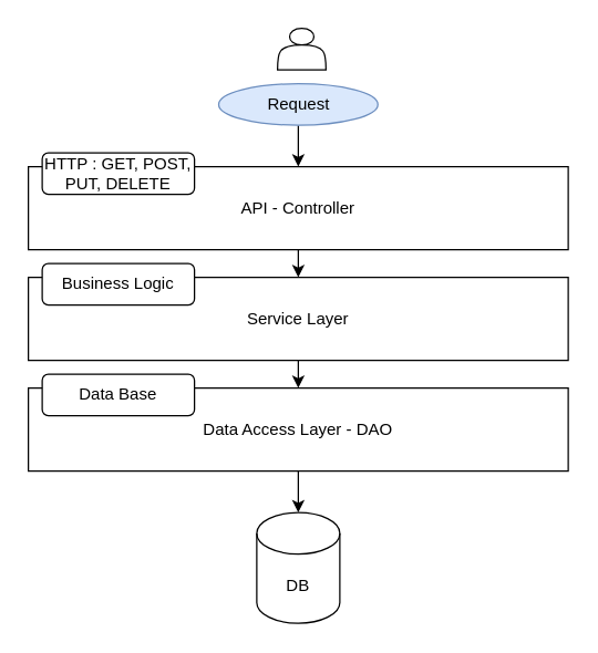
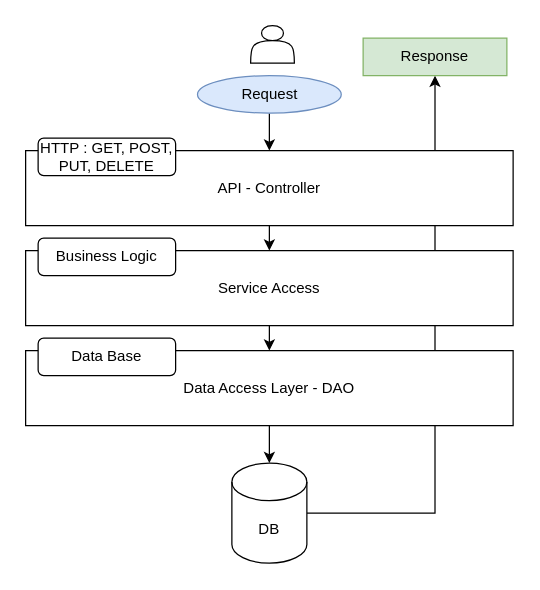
  <mxCell id="0" />
  <mxCell id="1" parent="0" />
+ <mxCell id="2" style="edgeStyle=orthogonalEdgeStyle;rounded=0;orthogonalLoop=1;jettySize=auto;html=1;entryX=0.5;entryY=1;entryDx=0;entryDy=0;" edge="1" parent="1" source="14" target="15"><mxGeometry relative="1" as="geometry" /></mxCell>
  <mxCell id="3" style="edgeStyle=orthogonalEdgeStyle;rounded=0;orthogonalLoop=1;jettySize=auto;html=1;exitX=0.5;exitY=1;exitDx=0;exitDy=0;entryX=0.5;entryY=0;entryDx=0;entryDy=0;" edge="1" parent="1" source="4" target="8"><mxGeometry relative="1" as="geometry" /></mxCell>
- <mxCell id="4" value="Service Layer" style="rounded=0;whiteSpace=wrap;html=1;" vertex="1" parent="1"><mxGeometry x="20" y="200" width="390" height="60" as="geometry" /></mxCell>
+ <mxCell id="4" value="Service Access" style="rounded=0;whiteSpace=wrap;html=1;" vertex="1" parent="1"><mxGeometry x="20" y="200" width="390" height="60" as="geometry" /></mxCell>
  <mxCell id="5" style="edgeStyle=orthogonalEdgeStyle;rounded=0;orthogonalLoop=1;jettySize=auto;html=1;exitX=0.5;exitY=1;exitDx=0;exitDy=0;entryX=0.5;entryY=0;entryDx=0;entryDy=0;" edge="1" parent="1" source="6" target="4"><mxGeometry relative="1" as="geometry" /></mxCell>
  <mxCell id="6" value="API - Controller" style="rounded=0;whiteSpace=wrap;html=1;" vertex="1" parent="1"><mxGeometry x="20" y="120" width="390" height="60" as="geometry" /></mxCell>
  <mxCell id="7" value="" style="edgeStyle=orthogonalEdgeStyle;rounded=0;orthogonalLoop=1;jettySize=auto;html=1;" edge="1" parent="1" source="8" target="14"><mxGeometry relative="1" as="geometry" /></mxCell>
  <mxCell id="8" value="Data Access Layer - DAO" style="rounded=0;whiteSpace=wrap;html=1;" vertex="1" parent="1"><mxGeometry x="20" y="280" width="390" height="60" as="geometry" /></mxCell>
  <mxCell id="9" value="Data Base" style="rounded=1;whiteSpace=wrap;html=1;" vertex="1" parent="1"><mxGeometry x="30" y="270" width="110" height="30" as="geometry" /></mxCell>
  <mxCell id="10" value="Business Logic" style="rounded=1;whiteSpace=wrap;html=1;" vertex="1" parent="1"><mxGeometry x="30" y="190" width="110" height="30" as="geometry" /></mxCell>
  <mxCell id="11" value="HTTP : GET, POST, PUT, DELETE" style="rounded=1;whiteSpace=wrap;html=1;" vertex="1" parent="1"><mxGeometry x="30" y="110" width="110" height="30" as="geometry" /></mxCell>
  <mxCell id="12" value="" style="edgeStyle=orthogonalEdgeStyle;rounded=0;orthogonalLoop=1;jettySize=auto;html=1;" edge="1" parent="1" source="13" target="6"><mxGeometry relative="1" as="geometry" /></mxCell>
  <mxCell id="13" value="Request" style="ellipse;whiteSpace=wrap;html=1;fillColor=#dae8fc;strokeColor=#6c8ebf;" vertex="1" parent="1"><mxGeometry x="157.5" y="60" width="115" height="30" as="geometry" /></mxCell>
  <mxCell id="14" value="DB" style="shape=cylinder3;whiteSpace=wrap;html=1;boundedLbl=1;backgroundOutline=1;size=15;" vertex="1" parent="1"><mxGeometry x="185" y="370" width="60" height="80" as="geometry" /></mxCell>
+ <mxCell id="15" value="Response" style="rounded=0;whiteSpace=wrap;html=1;fillColor=#d5e8d4;strokeColor=#82b366;" vertex="1" parent="1"><mxGeometry x="290" y="30" width="115" height="30" as="geometry" /></mxCell>
  <mxCell id="16" value="" style="shape=actor;whiteSpace=wrap;html=1;" vertex="1" parent="1"><mxGeometry x="200" y="20" width="35" height="30" as="geometry" /></mxCell>
